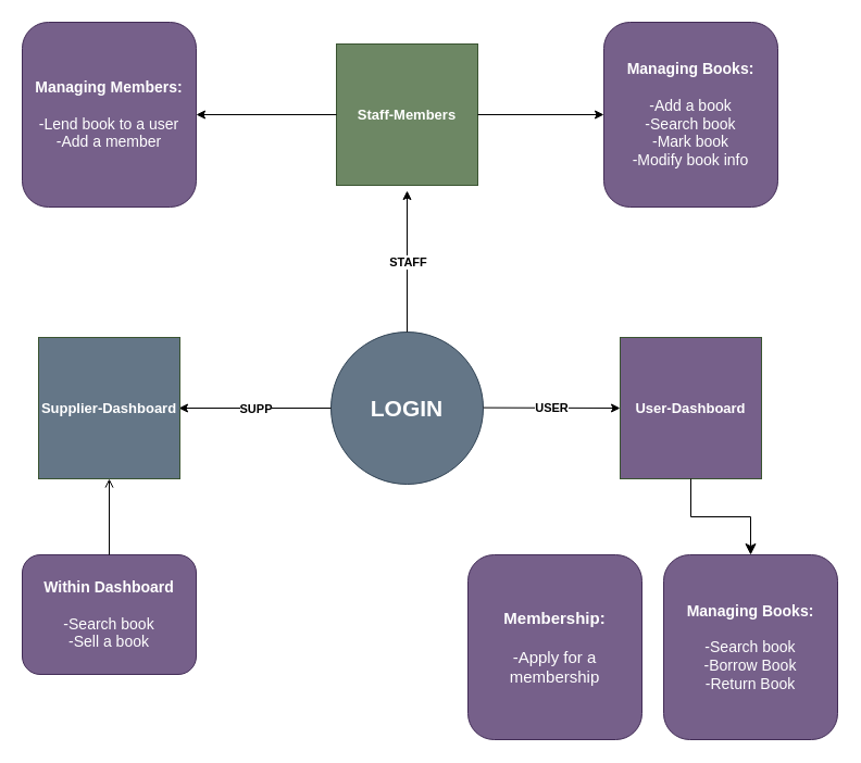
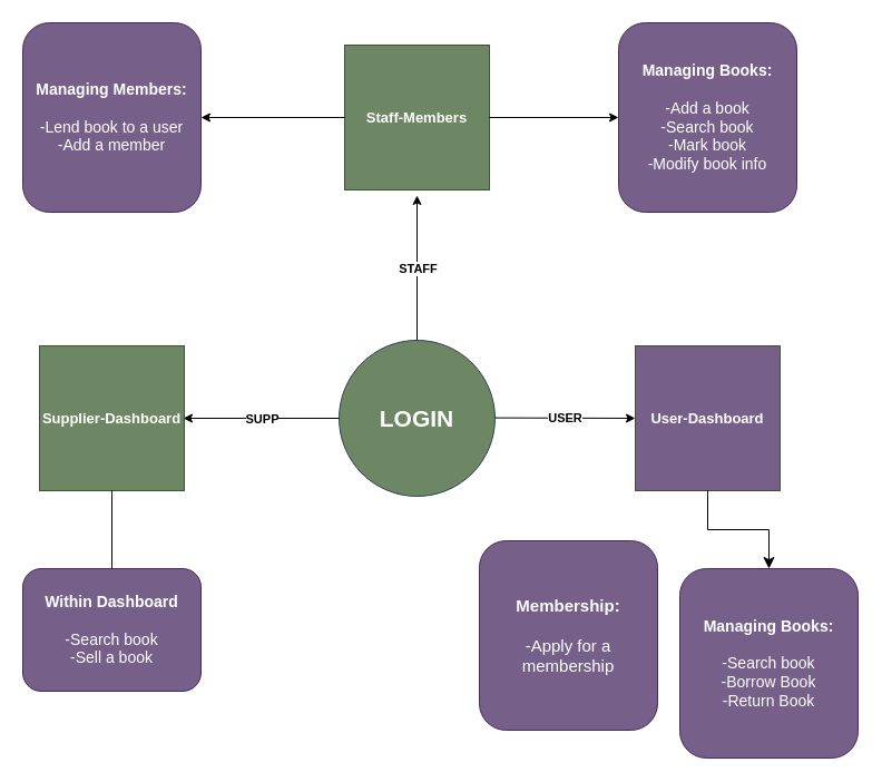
  <mxCell id="0" />
  <mxCell id="1" parent="0" />
- <mxCell id="2" value="&lt;b&gt;&lt;font style=&quot;font-size: 21px;&quot;&gt;LOGIN&lt;/font&gt;&lt;/b&gt;" style="ellipse;whiteSpace=wrap;html=1;aspect=fixed;fillColor=#647687;strokeColor=#314354;fontColor=#ffffff;" vertex="1" parent="1"><mxGeometry x="304" y="305" width="140" height="140" as="geometry" /></mxCell>
+ <mxCell id="2" value="&lt;b&gt;&lt;font style=&quot;font-size: 21px;&quot;&gt;LOGIN&lt;/font&gt;&lt;/b&gt;" style="ellipse;whiteSpace=wrap;html=1;aspect=fixed;fillColor=#6d8764;strokeColor=#314354;fontColor=#ffffff;" vertex="1" parent="1"><mxGeometry x="304" y="305" width="140" height="140" as="geometry" /></mxCell>
  <mxCell id="3" value="" style="endArrow=classic;html=1;rounded=0;" edge="1" parent="1"><mxGeometry relative="1" as="geometry"><mxPoint x="444" y="374.6" as="sourcePoint" /><mxPoint x="570" y="375" as="targetPoint" /></mxGeometry></mxCell>
  <mxCell id="4" value="&lt;b&gt;USER&lt;/b&gt;" style="edgeLabel;resizable=0;html=1;align=center;verticalAlign=middle;" connectable="0" vertex="1" parent="3"><mxGeometry relative="1" as="geometry" /></mxCell>
  <mxCell id="5" value="" style="endArrow=classic;html=1;rounded=0;" edge="1" parent="1"><mxGeometry relative="1" as="geometry"><mxPoint x="304" y="375" as="sourcePoint" /><mxPoint x="164" y="375" as="targetPoint" /></mxGeometry></mxCell>
  <mxCell id="6" value="&lt;b&gt;SUPP&lt;br&gt;&lt;/b&gt;" style="edgeLabel;resizable=0;html=1;align=center;verticalAlign=middle;" connectable="0" vertex="1" parent="5"><mxGeometry relative="1" as="geometry" /></mxCell>
  <mxCell id="7" value="" style="endArrow=classic;html=1;rounded=0;" edge="1" parent="1"><mxGeometry relative="1" as="geometry"><mxPoint x="374" y="305" as="sourcePoint" /><mxPoint x="374" y="175" as="targetPoint" /></mxGeometry></mxCell>
  <mxCell id="8" value="&lt;b&gt;STAFF&lt;br&gt;&lt;/b&gt;" style="edgeLabel;resizable=0;html=1;align=center;verticalAlign=middle;" connectable="0" vertex="1" parent="7"><mxGeometry relative="1" as="geometry" /></mxCell>
- <mxCell id="9" value="&lt;b style=&quot;&quot;&gt;&lt;font style=&quot;font-size: 13px;&quot;&gt;Supplier-Dashboard&lt;/font&gt;&lt;/b&gt;" style="whiteSpace=wrap;html=1;aspect=fixed;fillColor=#647687;fontColor=#ffffff;strokeColor=#3A5431;" vertex="1" parent="1"><mxGeometry x="35" y="310" width="130" height="130" as="geometry" /></mxCell>
+ <mxCell id="9" value="&lt;b style=&quot;&quot;&gt;&lt;font style=&quot;font-size: 13px;&quot;&gt;Supplier-Dashboard&lt;/font&gt;&lt;/b&gt;" style="whiteSpace=wrap;html=1;aspect=fixed;fillColor=#6d8764;fontColor=#ffffff;strokeColor=#3A5431;" vertex="1" parent="1"><mxGeometry x="35" y="310" width="130" height="130" as="geometry" /></mxCell>
  <mxCell id="10" value="&lt;b style=&quot;&quot;&gt;&lt;font style=&quot;font-size: 13px;&quot;&gt;User-Dashboard&lt;/font&gt;&lt;/b&gt;" style="whiteSpace=wrap;html=1;aspect=fixed;fillColor=#76608a;fontColor=#ffffff;strokeColor=#3A5431;" vertex="1" parent="1"><mxGeometry x="570" y="310" width="130" height="130" as="geometry" /></mxCell>
  <mxCell id="11" value="&lt;font size=&quot;1&quot; style=&quot;&quot;&gt;&lt;b style=&quot;font-size: 13px;&quot;&gt;Staff-Members&lt;/b&gt;&lt;/font&gt;" style="whiteSpace=wrap;html=1;aspect=fixed;fillColor=#6d8764;fontColor=#ffffff;strokeColor=#3A5431;" vertex="1" parent="1"><mxGeometry x="309" y="40" width="130" height="130" as="geometry" /></mxCell>
  <mxCell id="12" value="&lt;font style=&quot;font-size: 14px;&quot;&gt;&lt;b&gt;Managing Members:&lt;br&gt;&lt;/b&gt;&lt;br&gt;-Lend book to a user&lt;br&gt;-Add a member&lt;/font&gt;" style="rounded=1;whiteSpace=wrap;html=1;fillColor=#76608a;fontColor=#ffffff;strokeColor=#432D57;" vertex="1" parent="1"><mxGeometry x="20" y="20" width="160" height="170" as="geometry" /></mxCell>
  <mxCell id="13" value="&lt;span style=&quot;font-size: 14px;&quot;&gt;&lt;b&gt;Managing Books:&lt;br&gt;&lt;/b&gt;&lt;br&gt;-Add a book&lt;br&gt;-Search book&lt;br&gt;-Mark book&lt;br&gt;-Modify book info&lt;br&gt;&lt;/span&gt;" style="rounded=1;whiteSpace=wrap;html=1;fillColor=#76608a;fontColor=#ffffff;strokeColor=#432D57;" vertex="1" parent="1"><mxGeometry x="555" y="20" width="160" height="170" as="geometry" /></mxCell>
  <mxCell id="14" value="&lt;font style=&quot;font-size: 14px;&quot;&gt;&lt;b&gt;Within Dashboard&lt;br&gt;&lt;/b&gt;&lt;br&gt;-Search book&lt;br&gt;-Sell a book&lt;/font&gt;" style="rounded=1;whiteSpace=wrap;html=1;fillColor=#76608a;fontColor=#ffffff;strokeColor=#432D57;" vertex="1" parent="1"><mxGeometry x="20" y="510" width="160" height="110" as="geometry" /></mxCell>
- <mxCell id="15" value="&lt;font style=&quot;font-size: 15px;&quot;&gt;&lt;b&gt;Membership:&lt;/b&gt;&lt;br&gt;&lt;br&gt;-Apply for a membership&lt;br&gt;&lt;/font&gt;" style="rounded=1;whiteSpace=wrap;html=1;fillColor=#76608a;fontColor=#ffffff;strokeColor=#432D57;" vertex="1" parent="1"><mxGeometry x="430" y="510" width="160" height="170" as="geometry" /></mxCell>
+ <mxCell id="15" value="&lt;font style=&quot;font-size: 15px;&quot;&gt;&lt;b&gt;Membership:&lt;/b&gt;&lt;br&gt;&lt;br&gt;-Apply for a membership&lt;br&gt;&lt;/font&gt;" style="rounded=1;whiteSpace=wrap;html=1;fillColor=#76608a;fontColor=#ffffff;strokeColor=#432D57;" vertex="1" parent="1"><mxGeometry x="430" y="485" width="160" height="170" as="geometry" /></mxCell>
  <mxCell id="16" value="&lt;font style=&quot;font-size: 14px;&quot;&gt;&lt;b&gt;Managing Books:&lt;/b&gt;&lt;br&gt;&lt;br&gt;-Search book&lt;br&gt;-Borrow Book&lt;br&gt;-Return Book&lt;br&gt;&lt;/font&gt;" style="rounded=1;whiteSpace=wrap;html=1;fillColor=#76608a;fontColor=#ffffff;strokeColor=#432D57;" vertex="1" parent="1"><mxGeometry x="610" y="510" width="160" height="170" as="geometry" /></mxCell>
  <mxCell id="17" value="" style="endArrow=classic;html=1;rounded=0;entryX=0;entryY=0.5;entryDx=0;entryDy=0;exitX=1;exitY=0.5;exitDx=0;exitDy=0;" edge="1" parent="1" source="11" target="13"><mxGeometry width="50" height="50" relative="1" as="geometry"><mxPoint x="444" y="110" as="sourcePoint" /><mxPoint x="554" y="110" as="targetPoint" /></mxGeometry></mxCell>
  <mxCell id="18" value="" style="endArrow=classic;html=1;rounded=0;exitX=0;exitY=0.5;exitDx=0;exitDy=0;entryX=1;entryY=0.5;entryDx=0;entryDy=0;" edge="1" parent="1" source="11" target="12"><mxGeometry width="50" height="50" relative="1" as="geometry"><mxPoint x="290" y="104.71" as="sourcePoint" /><mxPoint x="190" y="104.71" as="targetPoint" /></mxGeometry></mxCell>
- <mxCell id="19" value="" style="endArrow=open;html=1;rounded=0;entryX=0.5;entryY=1;entryDx=0;entryDy=0;exitX=0.5;exitY=0;exitDx=0;exitDy=0;" edge="1" parent="1" source="14" target="9"><mxGeometry width="50" height="50" relative="1" as="geometry"><mxPoint x="99.71" y="505" as="sourcePoint" /><mxPoint x="99.71" y="445" as="targetPoint" /></mxGeometry></mxCell>
+ <mxCell id="19" value="" style="endArrow=none;html=1;rounded=0;entryX=0.5;entryY=1;entryDx=0;entryDy=0;exitX=0.5;exitY=0;exitDx=0;exitDy=0;" edge="1" parent="1" source="14" target="9"><mxGeometry width="50" height="50" relative="1" as="geometry"><mxPoint x="99.71" y="505" as="sourcePoint" /><mxPoint x="99.71" y="445" as="targetPoint" /></mxGeometry></mxCell>
  <mxCell id="20" value="" style="edgeStyle=elbowEdgeStyle;elbow=vertical;endArrow=classic;html=1;curved=0;rounded=0;endSize=8;startSize=8;exitX=0.5;exitY=1;exitDx=0;exitDy=0;entryX=0.5;entryY=0;entryDx=0;entryDy=0;" edge="1" parent="1" source="10" target="16"><mxGeometry width="50" height="50" relative="1" as="geometry"><mxPoint x="642" y="445" as="sourcePoint" /><mxPoint x="692" y="505" as="targetPoint" /></mxGeometry></mxCell>
